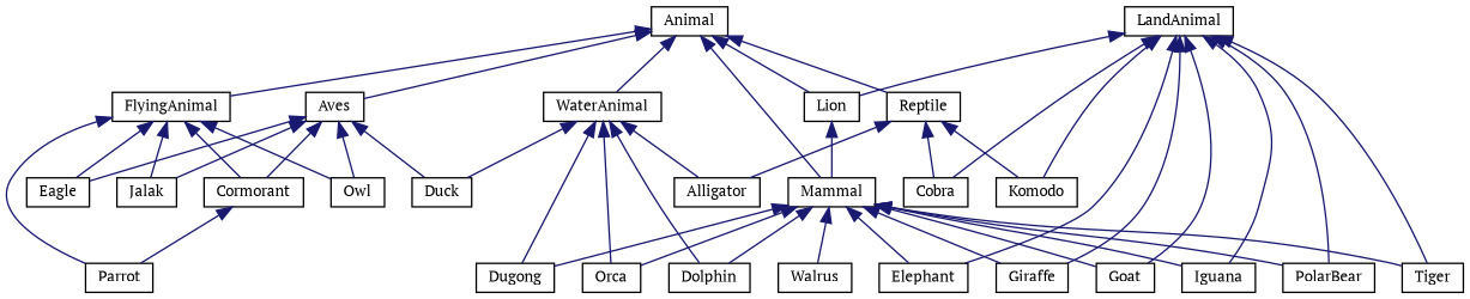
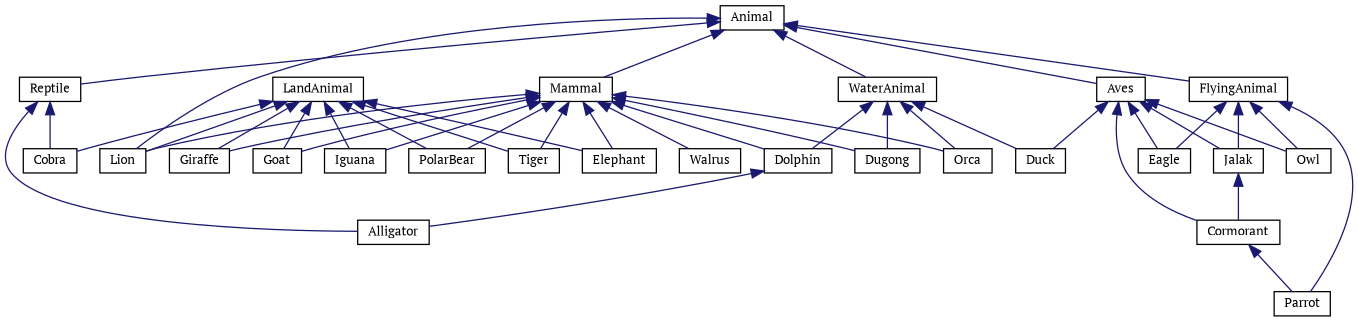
  digraph {
    fontname="PT Serif"
    rankdir=TB
    node [color=black fillcolor=white fontname="PT Serif" fontsize=10 shape=record style=filled]
    edge [color=midnightblue dir=back fontname="PT Serif" fontsize=10 labelfontname=Helvetica labelfontsize=10 style=solid]
    n1 [height=0.2 label=Animal width=0.4]
    n2 [height=0.2 label=Aves width=0.4]
    n3 [height=0.2 label=FlyingAnimal width=0.4]
    n4 [height=0.2 label=Mammal width=0.4]
    n5 [height=0.2 label=Reptile width=0.4]
    n6 [height=0.2 label=WaterAnimal width=0.4]
    n7 [height=0.2 label=Lion width=0.4]
    n8 [height=0.2 label=Cormorant width=0.4]
    n9 [height=0.2 label=Duck width=0.4]
    n10 [height=0.2 label=Eagle width=0.4]
    n11 [height=0.2 label=Jalak width=0.4]
    n12 [height=0.2 label=Owl width=0.4]
    n13 [height=0.2 label=Parrot width=0.4]
    n14 [height=0.2 label=LandAnimal width=0.4]
    n15 [height=0.2 label=Cobra width=0.4]
    n16 [height=0.2 label=Elephant width=0.4]
    n17 [height=0.2 label=Giraffe width=0.4]
    n18 [height=0.2 label=Goat width=0.4]
    n19 [height=0.2 label=Iguana width=0.4]
-   n20 [height=0.2 label=Komodo width=0.4]
    n21 [height=0.2 label=PolarBear width=0.4]
    n22 [height=0.2 label=Tiger width=0.4]
    n23 [height=0.2 label=Dolphin width=0.4]
    n24 [height=0.2 label=Dugong width=0.4]
    n25 [height=0.2 label=Orca width=0.4]
    n26 [height=0.2 label=Walrus width=0.4]
    n27 [height=0.2 label=Alligator width=0.4]
    n1 -> n2
    n1 -> n3
    n1 -> n4
    n1 -> n5
    n1 -> n6
    n1 -> n7
    n2 -> n8
    n2 -> n9
    n2 -> n10
    n2 -> n11
    n2 -> n12
-   n3 -> n8
+   n11 -> n8
    n3 -> n10
    n3 -> n11
    n3 -> n12
    n3 -> n13
-   n7 -> n4
+   n4 -> n7
    n4 -> n16
    n4 -> n17
    n4 -> n18
    n4 -> n19
    n4 -> n21
    n4 -> n22
    n4 -> n23
    n4 -> n24
    n4 -> n25
    n4 -> n26
    n5 -> n15
-   n5 -> n20
    n5 -> n27
    n6 -> n9
    n6 -> n23
    n6 -> n24
    n6 -> n25
-   n6 -> n27
+   n23 -> n27
    n8 -> n13
    n14 -> n7
    n14 -> n15
    n14 -> n16
    n14 -> n17
    n14 -> n18
    n14 -> n19
-   n14 -> n20
    n14 -> n21
    n14 -> n22
  }
